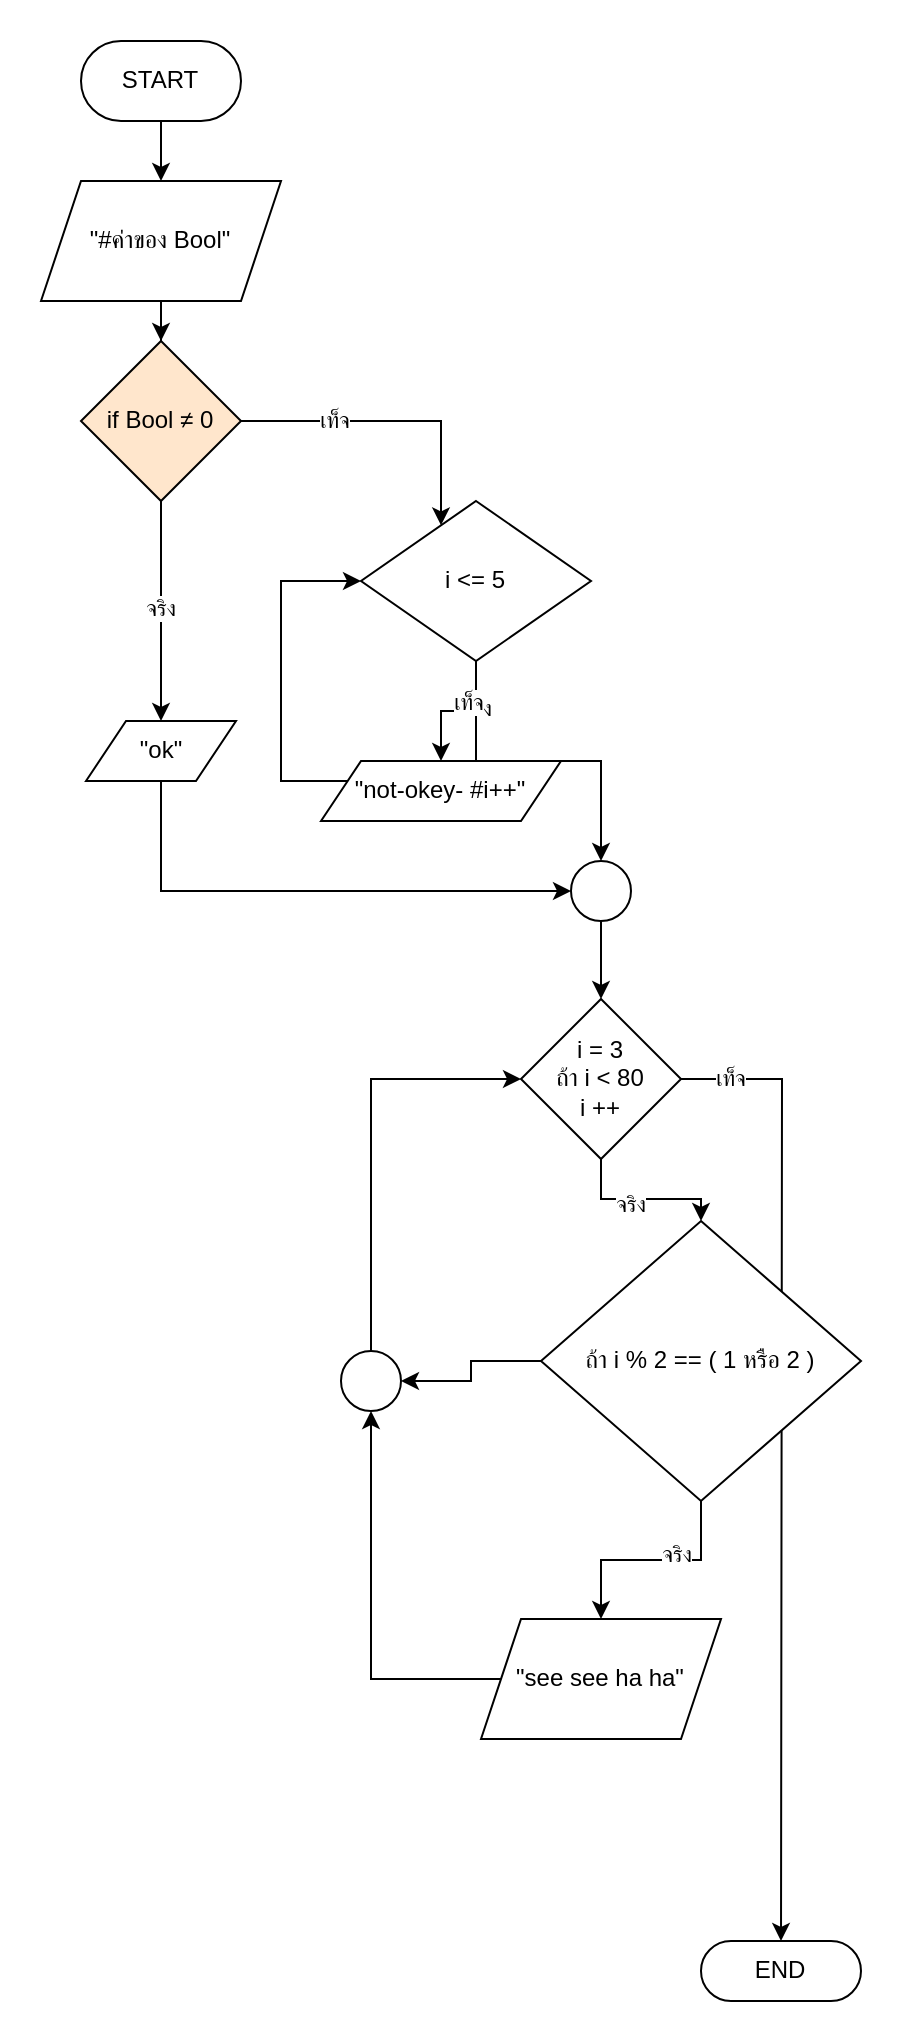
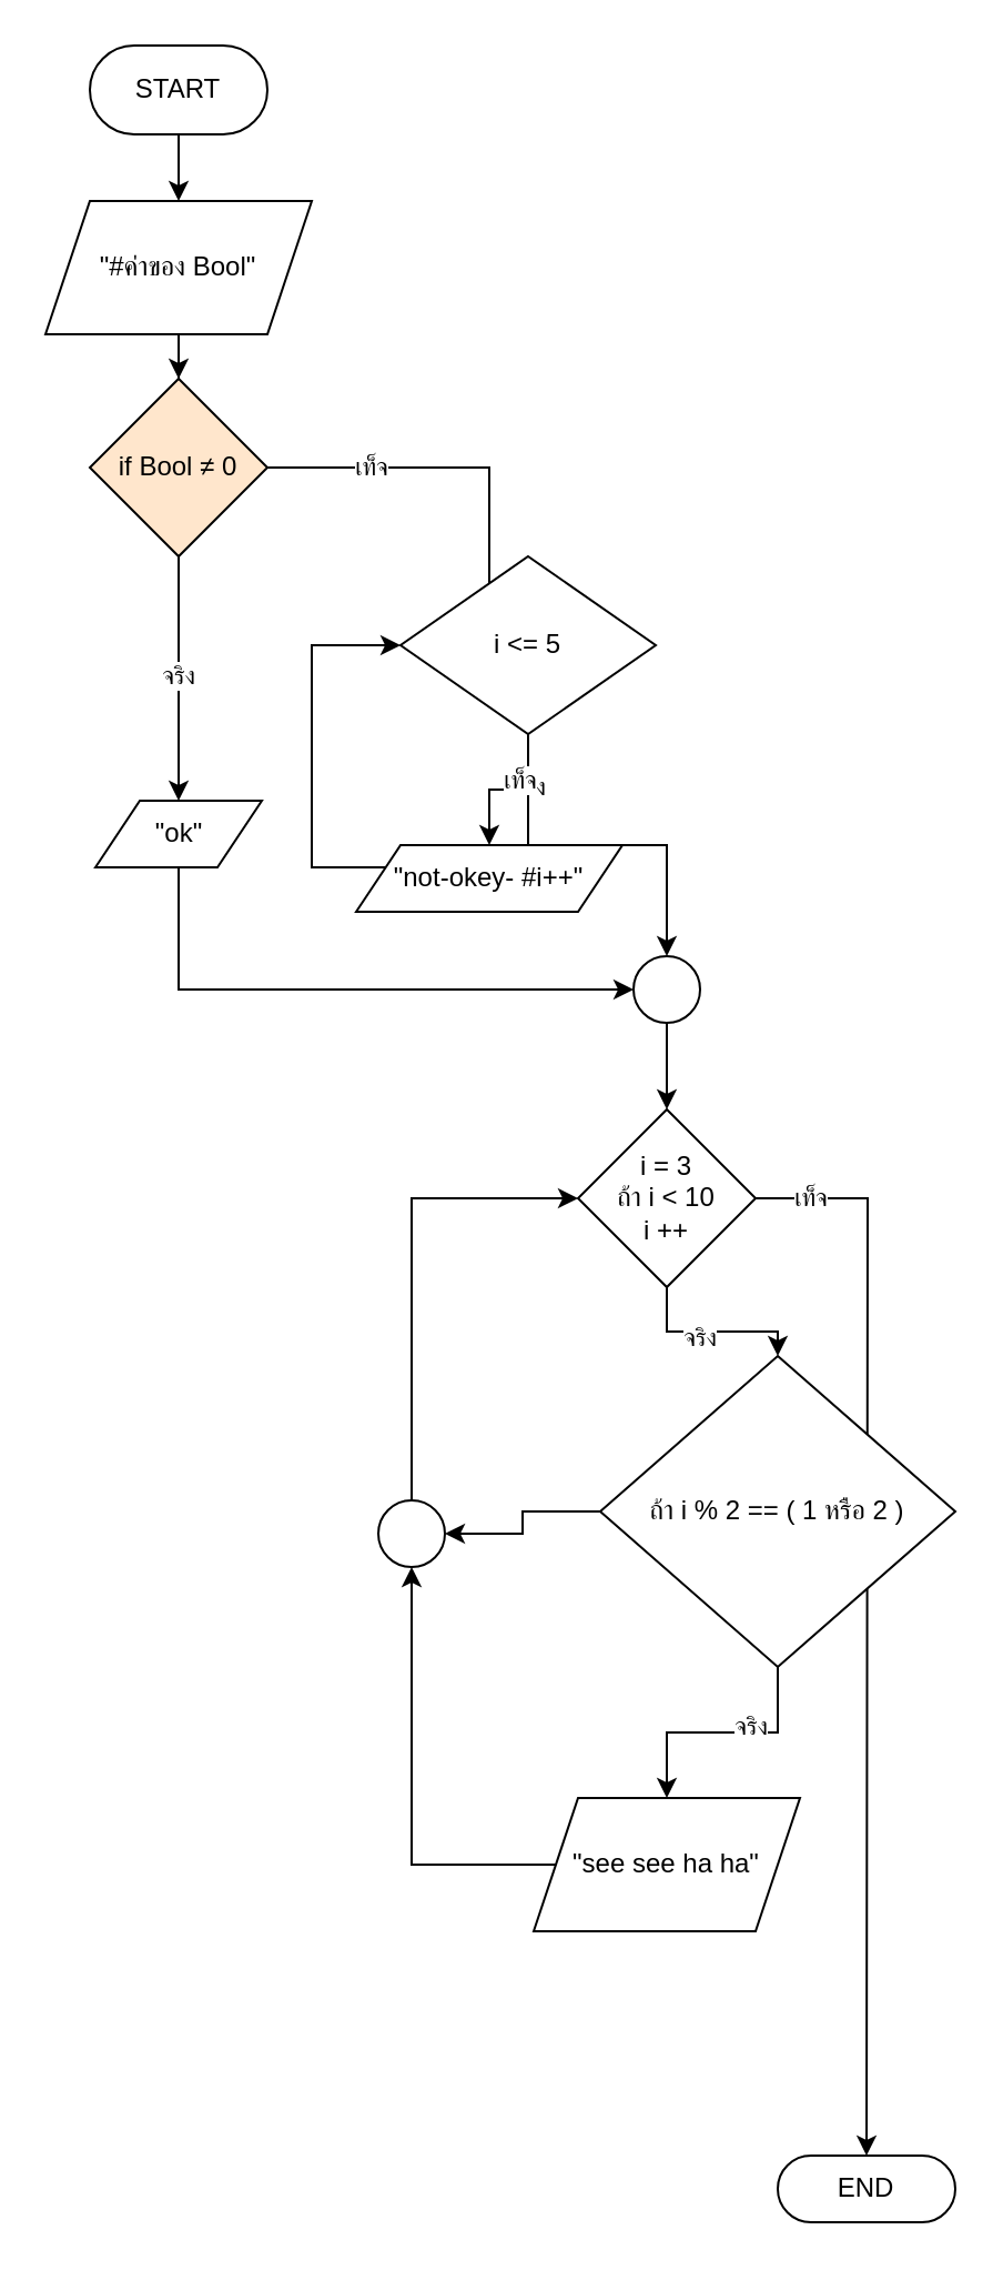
  <mxCell id="0" />
  <mxCell id="1" parent="0" />
  <mxCell id="2" style="edgeStyle=orthogonalEdgeStyle;rounded=0;orthogonalLoop=1;jettySize=auto;html=1;" edge="1" parent="1" source="3" target="11"><mxGeometry relative="1" as="geometry"><mxPoint x="80" y="80" as="targetPoint" /></mxGeometry></mxCell>
  <mxCell id="3" value="START" style="rounded=1;whiteSpace=wrap;html=1;arcSize=50;" parent="1" vertex="1"><mxGeometry x="40" y="20" width="80" height="40" as="geometry" /></mxCell>
  <mxCell id="4" value="END" style="rounded=1;whiteSpace=wrap;html=1;arcSize=50;" parent="1" vertex="1"><mxGeometry x="350" y="970" width="80" height="30" as="geometry" /></mxCell>
  <mxCell id="5" style="edgeStyle=orthogonalEdgeStyle;rounded=0;orthogonalLoop=1;jettySize=auto;html=1;" edge="1" parent="1" source="9" target="13"><mxGeometry relative="1" as="geometry"><mxPoint x="80" y="290" as="targetPoint" /><Array as="points"><mxPoint x="80" y="270" /><mxPoint x="80" y="270" /></Array></mxGeometry></mxCell>
  <mxCell id="6" value="จริง" style="edgeLabel;html=1;align=center;verticalAlign=middle;resizable=0;points=[];" vertex="1" connectable="0" parent="5"><mxGeometry x="-0.041" y="-2" relative="1" as="geometry"><mxPoint x="1" as="offset" /></mxGeometry></mxCell>
- <mxCell id="7" value="" style="edgeStyle=orthogonalEdgeStyle;rounded=0;orthogonalLoop=1;jettySize=auto;html=1;" edge="1" parent="1" source="9" target="18"><mxGeometry relative="1" as="geometry"><Array as="points"><mxPoint x="220" y="210" /></Array></mxGeometry></mxCell>
+ <mxCell id="7" value="" style="edgeStyle=orthogonalEdgeStyle;rounded=0;orthogonalLoop=1;jettySize=auto;html=1;endArrow=none;" edge="1" parent="1" source="9" target="18"><mxGeometry relative="1" as="geometry"><Array as="points"><mxPoint x="220" y="210" /></Array></mxGeometry></mxCell>
  <mxCell id="8" value="เท็จ" style="edgeLabel;html=1;align=center;verticalAlign=middle;resizable=0;points=[];" vertex="1" connectable="0" parent="7"><mxGeometry x="-0.393" y="3" relative="1" as="geometry"><mxPoint y="2" as="offset" /></mxGeometry></mxCell>
  <mxCell id="9" value="if Bool&amp;nbsp;≠ 0" style="rhombus;whiteSpace=wrap;html=1;fillColor=#ffe6cc;" vertex="1" parent="1"><mxGeometry x="40" y="170" width="80" height="80" as="geometry" /></mxCell>
  <mxCell id="10" value="" style="edgeStyle=orthogonalEdgeStyle;rounded=0;orthogonalLoop=1;jettySize=auto;html=1;" edge="1" parent="1" source="11" target="9"><mxGeometry relative="1" as="geometry" /></mxCell>
  <mxCell id="11" value="&quot;#ค่าของ Bool&quot;" style="shape=parallelogram;perimeter=parallelogramPerimeter;whiteSpace=wrap;html=1;fixedSize=1;" vertex="1" parent="1"><mxGeometry x="20" y="90" width="120" height="60" as="geometry" /></mxCell>
  <mxCell id="12" style="edgeStyle=orthogonalEdgeStyle;rounded=0;orthogonalLoop=1;jettySize=auto;html=1;entryX=0;entryY=0.5;entryDx=0;entryDy=0;" edge="1" parent="1" source="13" target="33"><mxGeometry relative="1" as="geometry"><Array as="points"><mxPoint x="80" y="445" /></Array></mxGeometry></mxCell>
  <mxCell id="13" value="&quot;ok&quot;" style="shape=parallelogram;perimeter=parallelogramPerimeter;whiteSpace=wrap;html=1;fixedSize=1;" vertex="1" parent="1"><mxGeometry x="42.5" y="360" width="75" height="30" as="geometry" /></mxCell>
  <mxCell id="14" value="" style="edgeStyle=orthogonalEdgeStyle;rounded=0;orthogonalLoop=1;jettySize=auto;html=1;" edge="1" parent="1" source="18" target="20"><mxGeometry relative="1" as="geometry" /></mxCell>
  <mxCell id="15" value="จริง" style="edgeLabel;html=1;align=center;verticalAlign=middle;resizable=0;points=[];" vertex="1" connectable="0" parent="14"><mxGeometry x="-0.234" y="-2" relative="1" as="geometry"><mxPoint x="1" as="offset" /></mxGeometry></mxCell>
  <mxCell id="16" value="" style="edgeStyle=orthogonalEdgeStyle;rounded=0;orthogonalLoop=1;jettySize=auto;html=1;" edge="1" parent="1" source="18" target="33"><mxGeometry relative="1" as="geometry" /></mxCell>
  <mxCell id="17" value="เท็จ" style="edgeLabel;html=1;align=center;verticalAlign=middle;resizable=0;points=[];" vertex="1" connectable="0" parent="16"><mxGeometry x="-0.742" y="-1" relative="1" as="geometry"><mxPoint x="-3" y="-1" as="offset" /></mxGeometry></mxCell>
  <mxCell id="18" value="i &amp;lt;= 5" style="rhombus;whiteSpace=wrap;html=1;" vertex="1" parent="1"><mxGeometry x="180" y="250" width="115" height="80" as="geometry" /></mxCell>
  <mxCell id="19" style="edgeStyle=orthogonalEdgeStyle;rounded=0;orthogonalLoop=1;jettySize=auto;html=1;entryX=0;entryY=0.5;entryDx=0;entryDy=0;" edge="1" parent="1" source="20" target="18"><mxGeometry relative="1" as="geometry"><Array as="points"><mxPoint x="140" y="390" /><mxPoint x="140" y="290" /></Array></mxGeometry></mxCell>
  <mxCell id="20" value="&quot;not-okey- #i++&quot;" style="shape=parallelogram;perimeter=parallelogramPerimeter;whiteSpace=wrap;html=1;fixedSize=1;" vertex="1" parent="1"><mxGeometry x="160" y="380" width="120" height="30" as="geometry" /></mxCell>
  <mxCell id="21" value="" style="edgeStyle=orthogonalEdgeStyle;rounded=0;orthogonalLoop=1;jettySize=auto;html=1;" edge="1" parent="1" source="25" target="29"><mxGeometry relative="1" as="geometry" /></mxCell>
  <mxCell id="22" value="จริง" style="edgeLabel;html=1;align=center;verticalAlign=middle;resizable=0;points=[];" vertex="1" connectable="0" parent="21"><mxGeometry x="-0.187" y="-2" relative="1" as="geometry"><mxPoint x="1" as="offset" /></mxGeometry></mxCell>
  <mxCell id="23" style="edgeStyle=orthogonalEdgeStyle;rounded=0;orthogonalLoop=1;jettySize=auto;html=1;" edge="1" parent="1" source="25"><mxGeometry relative="1" as="geometry"><mxPoint x="390" y="970" as="targetPoint" /></mxGeometry></mxCell>
  <mxCell id="24" value="เท็จ" style="edgeLabel;html=1;align=center;verticalAlign=middle;resizable=0;points=[];" vertex="1" connectable="0" parent="23"><mxGeometry x="-0.901" y="5" relative="1" as="geometry"><mxPoint y="4" as="offset" /></mxGeometry></mxCell>
- <mxCell id="25" value="i = 3&lt;div&gt;ถ้า i &amp;lt; 80&lt;/div&gt;&lt;div&gt;i ++&lt;/div&gt;" style="rhombus;whiteSpace=wrap;html=1;" vertex="1" parent="1"><mxGeometry x="260" y="499" width="80" height="80" as="geometry" /></mxCell>
+ <mxCell id="25" value="i = 3&lt;div&gt;ถ้า i &amp;lt; 10&lt;/div&gt;&lt;div&gt;i ++&lt;/div&gt;" style="rhombus;whiteSpace=wrap;html=1;" vertex="1" parent="1"><mxGeometry x="260" y="499" width="80" height="80" as="geometry" /></mxCell>
  <mxCell id="26" value="" style="edgeStyle=orthogonalEdgeStyle;rounded=0;orthogonalLoop=1;jettySize=auto;html=1;" edge="1" parent="1" source="29" target="31"><mxGeometry relative="1" as="geometry" /></mxCell>
  <mxCell id="27" value="จริง" style="edgeLabel;html=1;align=center;verticalAlign=middle;resizable=0;points=[];" vertex="1" connectable="0" parent="26"><mxGeometry x="-0.197" y="-3" relative="1" as="geometry"><mxPoint x="2" as="offset" /></mxGeometry></mxCell>
  <mxCell id="28" value="" style="edgeStyle=orthogonalEdgeStyle;rounded=0;orthogonalLoop=1;jettySize=auto;html=1;" edge="1" parent="1" source="29" target="35"><mxGeometry relative="1" as="geometry" /></mxCell>
  <mxCell id="29" value="ถ้า i % 2 == ( 1 หรือ 2 )" style="rhombus;whiteSpace=wrap;html=1;" vertex="1" parent="1"><mxGeometry x="270" y="610" width="160" height="140" as="geometry" /></mxCell>
  <mxCell id="30" style="edgeStyle=orthogonalEdgeStyle;rounded=0;orthogonalLoop=1;jettySize=auto;html=1;entryX=0.5;entryY=1;entryDx=0;entryDy=0;" edge="1" parent="1" source="31" target="35"><mxGeometry relative="1" as="geometry" /></mxCell>
  <mxCell id="31" value="&quot;see see ha ha&quot;" style="shape=parallelogram;perimeter=parallelogramPerimeter;whiteSpace=wrap;html=1;fixedSize=1;" vertex="1" parent="1"><mxGeometry x="240" y="809" width="120" height="60" as="geometry" /></mxCell>
  <mxCell id="32" value="" style="edgeStyle=orthogonalEdgeStyle;rounded=0;orthogonalLoop=1;jettySize=auto;html=1;" edge="1" parent="1" source="33" target="25"><mxGeometry relative="1" as="geometry" /></mxCell>
  <mxCell id="33" value="" style="ellipse;whiteSpace=wrap;html=1;" vertex="1" parent="1"><mxGeometry x="285" y="430" width="30" height="30" as="geometry" /></mxCell>
  <mxCell id="34" style="edgeStyle=orthogonalEdgeStyle;rounded=0;orthogonalLoop=1;jettySize=auto;html=1;entryX=0;entryY=0.5;entryDx=0;entryDy=0;" edge="1" parent="1" source="35" target="25"><mxGeometry relative="1" as="geometry"><Array as="points"><mxPoint x="185" y="539" /></Array></mxGeometry></mxCell>
  <mxCell id="35" value="" style="ellipse;whiteSpace=wrap;html=1;aspect=fixed;" vertex="1" parent="1"><mxGeometry x="170" y="675" width="30" height="30" as="geometry" /></mxCell>
